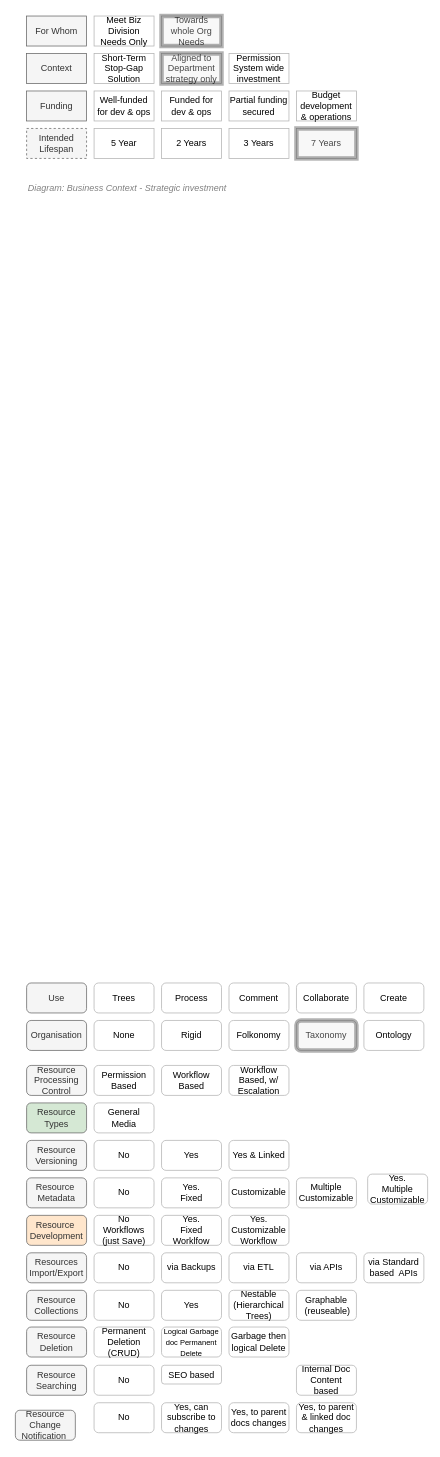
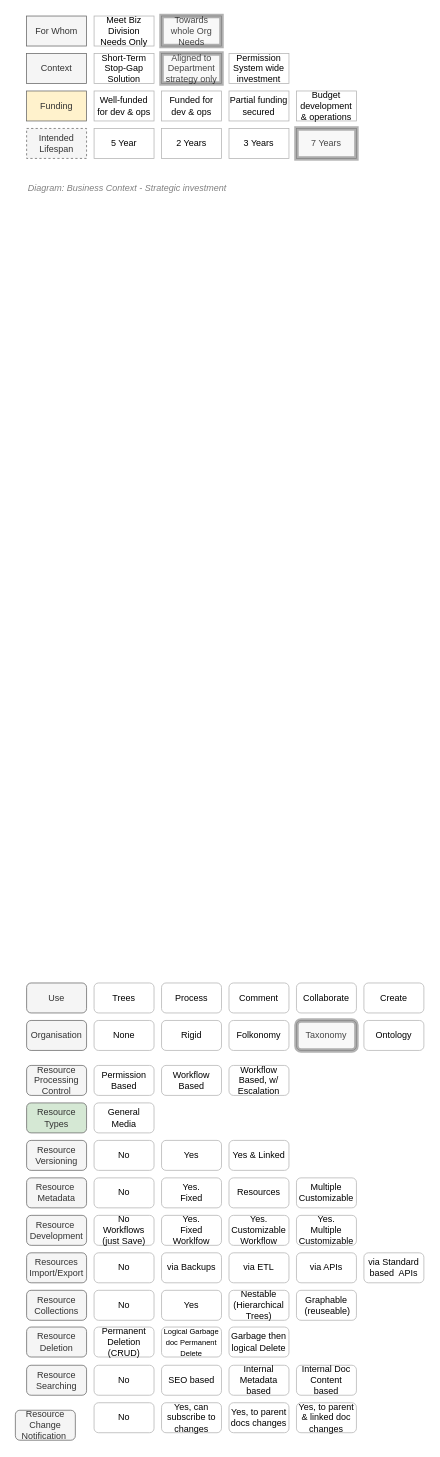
  <mxCell id="0" />
  <mxCell id="1" value="Diagram" style="" parent="0" />
  <mxCell id="2" value="Use" style="rounded=1;whiteSpace=wrap;html=1;shadow=0;glass=0;comic=0;strokeColor=#666666;fillColor=#f5f5f5;fontSize=12;align=center;fontColor=#333333;" parent="1" vertex="1"><mxGeometry x="35" y="1310" width="80" height="40" as="geometry" /></mxCell>
  <mxCell id="3" value="Trees" style="rounded=1;whiteSpace=wrap;html=1;shadow=0;glass=0;comic=0;strokeColor=#B3B3B3;fillColor=none;fontSize=12;align=center;" parent="1" vertex="1"><mxGeometry x="125" y="1310" width="80" height="40" as="geometry" /></mxCell>
  <mxCell id="4" value="Comment" style="rounded=1;whiteSpace=wrap;html=1;shadow=0;glass=0;comic=0;strokeColor=#B3B3B3;fillColor=none;fontSize=12;align=center;" parent="1" vertex="1"><mxGeometry x="305" y="1310" width="80" height="40" as="geometry" /></mxCell>
  <mxCell id="5" value="Collaborate" style="rounded=1;whiteSpace=wrap;html=1;shadow=0;glass=0;comic=0;strokeColor=#B3B3B3;fillColor=none;fontSize=12;align=center;" parent="1" vertex="1"><mxGeometry x="395" y="1310" width="80" height="40" as="geometry" /></mxCell>
  <mxCell id="6" value="Create" style="rounded=1;whiteSpace=wrap;html=1;shadow=0;glass=0;comic=0;strokeColor=#B3B3B3;fillColor=none;fontSize=12;align=center;" parent="1" vertex="1"><mxGeometry x="485" y="1310" width="80" height="40" as="geometry" /></mxCell>
  <mxCell id="7" value="Resource Types" style="rounded=1;whiteSpace=wrap;html=1;shadow=0;glass=0;comic=0;strokeColor=#666666;fillColor=#d5e8d4;fontSize=12;align=center;fontColor=#333333;" parent="1" vertex="1"><mxGeometry x="35" y="1470" width="80" height="40" as="geometry" /></mxCell>
- <mxCell id="8" value="Resource&amp;nbsp;&lt;br style=&quot;font-size: 12px&quot;&gt;Development" style="rounded=1;whiteSpace=wrap;html=1;shadow=0;glass=0;comic=0;strokeColor=#666666;fillColor=#ffe6cc;fontSize=12;align=center;fontColor=#333333;" parent="1" vertex="1"><mxGeometry x="35" y="1620" width="80" height="40" as="geometry" /></mxCell>
+ <mxCell id="8" value="Resource&amp;nbsp;&lt;br style=&quot;font-size: 12px&quot;&gt;Development" style="rounded=1;whiteSpace=wrap;html=1;shadow=0;glass=0;comic=0;strokeColor=#666666;fillColor=#f5f5f5;fontSize=12;align=center;fontColor=#333333;" parent="1" vertex="1"><mxGeometry x="35" y="1620" width="80" height="40" as="geometry" /></mxCell>
  <mxCell id="9" value="No&lt;br&gt;Workflows (just Save)" style="rounded=1;whiteSpace=wrap;html=1;shadow=0;glass=0;comic=0;strokeColor=#B3B3B3;fillColor=none;fontSize=12;align=center;" parent="1" vertex="1"><mxGeometry x="125" y="1620" width="80" height="40" as="geometry" /></mxCell>
  <mxCell id="10" value="Yes.&lt;br style=&quot;font-size: 12px&quot;&gt;Fixed Worklfow" style="rounded=1;whiteSpace=wrap;html=1;shadow=0;glass=0;comic=0;strokeColor=#B3B3B3;fillColor=none;fontSize=12;align=center;" parent="1" vertex="1"><mxGeometry x="215" y="1620" width="80" height="40" as="geometry" /></mxCell>
  <mxCell id="11" value="Yes.&lt;br&gt;Customizable Workflow" style="rounded=1;whiteSpace=wrap;html=1;shadow=0;glass=0;comic=0;strokeColor=#B3B3B3;fillColor=none;fontSize=12;align=center;" parent="1" vertex="1"><mxGeometry x="305" y="1620" width="80" height="40" as="geometry" /></mxCell>
- <mxCell id="12" value="Yes.&lt;br&gt;Multiple&lt;br style=&quot;font-size: 12px&quot;&gt;Customizable" style="rounded=1;whiteSpace=wrap;html=1;shadow=0;glass=0;comic=0;strokeColor=#B3B3B3;fillColor=none;fontSize=12;align=center;" parent="1" vertex="1"><mxGeometry x="490" y="1565" width="80" height="40" as="geometry" /></mxCell>
+ <mxCell id="12" value="Yes.&lt;br&gt;Multiple&lt;br style=&quot;font-size: 12px&quot;&gt;Customizable" style="rounded=1;whiteSpace=wrap;html=1;shadow=0;glass=0;comic=0;strokeColor=#B3B3B3;fillColor=none;fontSize=12;align=center;" parent="1" vertex="1"><mxGeometry x="395" y="1620" width="80" height="40" as="geometry" /></mxCell>
  <mxCell id="13" value="Resource&amp;nbsp;&lt;br style=&quot;font-size: 12px&quot;&gt;Metadata" style="rounded=1;whiteSpace=wrap;html=1;shadow=0;glass=0;comic=0;strokeColor=#666666;fillColor=#f5f5f5;fontSize=12;align=center;fontColor=#333333;" parent="1" vertex="1"><mxGeometry x="35" y="1570" width="80" height="40" as="geometry" /></mxCell>
  <mxCell id="14" value="No" style="rounded=1;whiteSpace=wrap;html=1;shadow=0;glass=0;comic=0;strokeColor=#B3B3B3;fillColor=none;fontSize=12;align=center;" parent="1" vertex="1"><mxGeometry x="125" y="1570" width="80" height="40" as="geometry" /></mxCell>
  <mxCell id="15" value="Yes.&lt;br style=&quot;font-size: 12px;&quot;&gt;Fixed" style="rounded=1;whiteSpace=wrap;html=1;shadow=0;glass=0;comic=0;strokeColor=#B3B3B3;fillColor=none;fontSize=12;align=center;" parent="1" vertex="1"><mxGeometry x="215" y="1570" width="80" height="40" as="geometry" /></mxCell>
- <mxCell id="16" value="Customizable" style="rounded=1;whiteSpace=wrap;html=1;shadow=0;glass=0;comic=0;strokeColor=#B3B3B3;fillColor=none;fontSize=12;align=center;" parent="1" vertex="1"><mxGeometry x="305" y="1570" width="80" height="40" as="geometry" /></mxCell>
+ <mxCell id="16" value="Resources" style="rounded=1;whiteSpace=wrap;html=1;shadow=0;glass=0;comic=0;strokeColor=#B3B3B3;fillColor=none;fontSize=12;align=center;" parent="1" vertex="1"><mxGeometry x="305" y="1570" width="80" height="40" as="geometry" /></mxCell>
  <mxCell id="17" value="Multiple&lt;br style=&quot;font-size: 12px;&quot;&gt;Customizable" style="rounded=1;whiteSpace=wrap;html=1;shadow=0;glass=0;comic=0;strokeColor=#B3B3B3;fillColor=none;fontSize=12;align=center;" parent="1" vertex="1"><mxGeometry x="395" y="1570" width="80" height="40" as="geometry" /></mxCell>
  <mxCell id="18" value="No" style="rounded=1;whiteSpace=wrap;html=1;shadow=0;glass=0;comic=0;strokeColor=#B3B3B3;fillColor=none;fontSize=12;align=center;" parent="1" vertex="1"><mxGeometry x="125" y="1520" width="80" height="40" as="geometry" /></mxCell>
  <mxCell id="19" value="Resource Versioning" style="rounded=1;whiteSpace=wrap;html=1;shadow=0;glass=0;comic=0;strokeColor=#666666;fillColor=#f5f5f5;fontSize=12;align=center;fontColor=#333333;" parent="1" vertex="1"><mxGeometry x="35" y="1520" width="80" height="40" as="geometry" /></mxCell>
  <mxCell id="20" value="Yes" style="rounded=1;whiteSpace=wrap;html=1;shadow=0;glass=0;comic=0;strokeColor=#B3B3B3;fillColor=none;fontSize=12;align=center;" parent="1" vertex="1"><mxGeometry x="215" y="1520" width="80" height="40" as="geometry" /></mxCell>
  <mxCell id="21" value="Yes &amp;amp; Linked" style="rounded=1;whiteSpace=wrap;html=1;shadow=0;glass=0;comic=0;strokeColor=#B3B3B3;fillColor=none;fontSize=12;align=center;" parent="1" vertex="1"><mxGeometry x="305" y="1520" width="80" height="40" as="geometry" /></mxCell>
  <mxCell id="22" value="General Media" style="rounded=1;whiteSpace=wrap;html=1;shadow=0;glass=0;comic=0;strokeColor=#B3B3B3;fillColor=none;fontSize=12;align=center;" parent="1" vertex="1"><mxGeometry x="125" y="1470" width="80" height="40" as="geometry" /></mxCell>
  <mxCell id="23" value="Resource Processing Control" style="rounded=1;whiteSpace=wrap;html=1;shadow=0;glass=0;comic=0;strokeColor=#666666;fillColor=#f5f5f5;fontSize=12;align=center;fontColor=#333333;" parent="1" vertex="1"><mxGeometry x="35" y="1420" width="80" height="40" as="geometry" /></mxCell>
  <mxCell id="24" value="Permission Based" style="rounded=1;whiteSpace=wrap;html=1;shadow=0;glass=0;comic=0;strokeColor=#B3B3B3;fillColor=none;fontSize=12;align=center;" parent="1" vertex="1"><mxGeometry x="125" y="1420" width="80" height="40" as="geometry" /></mxCell>
  <mxCell id="25" value="Workflow Based" style="rounded=1;whiteSpace=wrap;html=1;shadow=0;glass=0;comic=0;strokeColor=#B3B3B3;fillColor=none;fontSize=12;align=center;" parent="1" vertex="1"><mxGeometry x="215" y="1420" width="80" height="40" as="geometry" /></mxCell>
  <mxCell id="26" value="Workflow Based, w/ Escalation" style="rounded=1;whiteSpace=wrap;html=1;shadow=0;glass=0;comic=0;strokeColor=#B3B3B3;fillColor=none;fontSize=12;align=center;" parent="1" vertex="1"><mxGeometry x="305" y="1420" width="80" height="40" as="geometry" /></mxCell>
  <mxCell id="27" value="Resource Deletion" style="rounded=1;whiteSpace=wrap;html=1;shadow=0;glass=0;comic=0;strokeColor=#666666;fillColor=#f5f5f5;fontSize=12;align=center;fontColor=#333333;" parent="1" vertex="1"><mxGeometry x="35" y="1769" width="80" height="40" as="geometry" /></mxCell>
  <mxCell id="28" value="Permanent Deletion (CRUD)" style="rounded=1;whiteSpace=wrap;html=1;shadow=0;glass=0;comic=0;strokeColor=#B3B3B3;fillColor=none;fontSize=12;align=center;" parent="1" vertex="1"><mxGeometry x="125" y="1769" width="80" height="40" as="geometry" /></mxCell>
  <mxCell id="29" value="&lt;font style=&quot;font-size: 10px&quot;&gt;Logical Garbage doc Permanent Delete&lt;/font&gt;" style="rounded=1;whiteSpace=wrap;html=1;shadow=0;glass=0;comic=0;strokeColor=#B3B3B3;fillColor=none;fontSize=12;align=center;" parent="1" vertex="1"><mxGeometry x="215" y="1769" width="80" height="40" as="geometry" /></mxCell>
  <mxCell id="30" value="Garbage then logical Delete" style="rounded=1;whiteSpace=wrap;html=1;shadow=0;glass=0;comic=0;strokeColor=#B3B3B3;fillColor=none;fontSize=12;align=center;" parent="1" vertex="1"><mxGeometry x="305" y="1769" width="80" height="40" as="geometry" /></mxCell>
  <mxCell id="31" value="Resources&lt;br&gt;Import/Export &lt;br&gt;" style="rounded=1;whiteSpace=wrap;html=1;shadow=0;glass=0;comic=0;strokeColor=#666666;fillColor=#f5f5f5;fontSize=12;align=center;fontColor=#333333;" parent="1" vertex="1"><mxGeometry x="35" y="1670" width="80" height="40" as="geometry" /></mxCell>
  <mxCell id="32" value="No" style="rounded=1;whiteSpace=wrap;html=1;shadow=0;glass=0;comic=0;strokeColor=#B3B3B3;fillColor=none;fontSize=12;align=center;" parent="1" vertex="1"><mxGeometry x="125" y="1670" width="80" height="40" as="geometry" /></mxCell>
  <mxCell id="33" value="via ETL" style="rounded=1;whiteSpace=wrap;html=1;shadow=0;glass=0;comic=0;strokeColor=#B3B3B3;fillColor=none;fontSize=12;align=center;" parent="1" vertex="1"><mxGeometry x="305" y="1670" width="80" height="40" as="geometry" /></mxCell>
  <mxCell id="34" value="via Backups" style="rounded=1;whiteSpace=wrap;html=1;shadow=0;glass=0;comic=0;strokeColor=#B3B3B3;fillColor=none;fontSize=12;align=center;" parent="1" vertex="1"><mxGeometry x="215" y="1670" width="80" height="40" as="geometry" /></mxCell>
  <mxCell id="35" value="via APIs" style="rounded=1;whiteSpace=wrap;html=1;shadow=0;glass=0;comic=0;strokeColor=#B3B3B3;fillColor=none;fontSize=12;align=center;" parent="1" vertex="1"><mxGeometry x="395" y="1670" width="80" height="40" as="geometry" /></mxCell>
  <mxCell id="36" value="via Standard based&amp;nbsp; APIs" style="rounded=1;whiteSpace=wrap;html=1;shadow=0;glass=0;comic=0;strokeColor=#B3B3B3;fillColor=none;fontSize=12;align=center;" parent="1" vertex="1"><mxGeometry x="485" y="1670" width="80" height="40" as="geometry" /></mxCell>
  <mxCell id="37" value="Resource Collections" style="rounded=1;whiteSpace=wrap;html=1;shadow=0;glass=0;comic=0;strokeColor=#666666;fillColor=#f5f5f5;fontSize=12;align=center;fontColor=#333333;" parent="1" vertex="1"><mxGeometry x="35" y="1720" width="80" height="40" as="geometry" /></mxCell>
  <mxCell id="38" value="No" style="rounded=1;whiteSpace=wrap;html=1;shadow=0;glass=0;comic=0;strokeColor=#B3B3B3;fillColor=none;fontSize=12;align=center;" parent="1" vertex="1"><mxGeometry x="125" y="1720" width="80" height="40" as="geometry" /></mxCell>
  <mxCell id="39" value="Yes" style="rounded=1;whiteSpace=wrap;html=1;shadow=0;glass=0;comic=0;strokeColor=#B3B3B3;fillColor=none;fontSize=12;align=center;" parent="1" vertex="1"><mxGeometry x="215" y="1720" width="80" height="40" as="geometry" /></mxCell>
  <mxCell id="40" value="Nestable (Hierarchical Trees)" style="rounded=1;whiteSpace=wrap;html=1;shadow=0;glass=0;comic=0;strokeColor=#B3B3B3;fillColor=none;fontSize=12;align=center;" parent="1" vertex="1"><mxGeometry x="305" y="1720" width="80" height="40" as="geometry" /></mxCell>
  <mxCell id="41" value="Graphable&lt;br&gt;&amp;nbsp;(reuseable)" style="rounded=1;whiteSpace=wrap;html=1;shadow=0;glass=0;comic=0;strokeColor=#B3B3B3;fillColor=none;fontSize=12;align=center;" parent="1" vertex="1"><mxGeometry x="395" y="1720" width="80" height="40" as="geometry" /></mxCell>
  <mxCell id="42" value="Resource Searching" style="rounded=1;whiteSpace=wrap;html=1;shadow=0;glass=0;comic=0;strokeColor=#666666;fillColor=#f5f5f5;fontSize=12;align=center;fontColor=#333333;" parent="1" vertex="1"><mxGeometry x="35" y="1820" width="80" height="40" as="geometry" /></mxCell>
  <mxCell id="43" value="No" style="rounded=1;whiteSpace=wrap;html=1;shadow=0;glass=0;comic=0;strokeColor=#B3B3B3;fillColor=none;fontSize=12;align=center;" parent="1" vertex="1"><mxGeometry x="125" y="1870" width="80" height="40" as="geometry" /></mxCell>
- <mxCell id="44" value="SEO based" style="rounded=1;whiteSpace=wrap;html=1;shadow=0;glass=0;comic=0;strokeColor=#B3B3B3;fillColor=none;fontSize=12;align=center;" parent="1" vertex="1"><mxGeometry x="215" y="1820" width="80" height="25" as="geometry" /></mxCell>
+ <mxCell id="44" value="SEO based" style="rounded=1;whiteSpace=wrap;html=1;shadow=0;glass=0;comic=0;strokeColor=#B3B3B3;fillColor=none;fontSize=12;align=center;" parent="1" vertex="1"><mxGeometry x="215" y="1820" width="80" height="40" as="geometry" /></mxCell>
+ <mxCell id="45" value="Internal&lt;br&gt;Metadata based" style="rounded=1;whiteSpace=wrap;html=1;shadow=0;glass=0;comic=0;strokeColor=#B3B3B3;fillColor=none;fontSize=12;align=center;" parent="1" vertex="1"><mxGeometry x="305" y="1820" width="80" height="40" as="geometry" /></mxCell>
  <mxCell id="46" value="Internal Doc Content based" style="rounded=1;whiteSpace=wrap;html=1;shadow=0;glass=0;comic=0;strokeColor=#B3B3B3;fillColor=none;fontSize=12;align=center;" parent="1" vertex="1"><mxGeometry x="395" y="1820" width="80" height="40" as="geometry" /></mxCell>
  <mxCell id="47" value="Resource&lt;br&gt;Change Notification&amp;nbsp;" style="rounded=1;whiteSpace=wrap;html=1;shadow=0;glass=0;comic=0;strokeColor=#666666;fillColor=#f5f5f5;fontSize=12;align=center;fontColor=#333333;" parent="1" vertex="1"><mxGeometry x="20" y="1880" width="80" height="40" as="geometry" /></mxCell>
  <mxCell id="48" value="No" style="rounded=1;whiteSpace=wrap;html=1;shadow=0;glass=0;comic=0;strokeColor=#B3B3B3;fillColor=none;fontSize=12;align=center;" parent="1" vertex="1"><mxGeometry x="125" y="1820" width="80" height="40" as="geometry" /></mxCell>
  <mxCell id="49" value="Yes, can subscribe to changes" style="rounded=1;whiteSpace=wrap;html=1;shadow=0;glass=0;comic=0;strokeColor=#B3B3B3;fillColor=none;fontSize=12;align=center;" parent="1" vertex="1"><mxGeometry x="215" y="1870" width="80" height="40" as="geometry" /></mxCell>
  <mxCell id="50" value="Yes, to parent &amp;amp; linked doc changes" style="rounded=1;whiteSpace=wrap;html=1;shadow=0;glass=0;comic=0;strokeColor=#B3B3B3;fillColor=none;fontSize=12;align=center;" parent="1" vertex="1"><mxGeometry x="395" y="1870" width="80" height="40" as="geometry" /></mxCell>
  <mxCell id="51" value="Yes, to parent docs changes" style="rounded=1;whiteSpace=wrap;html=1;shadow=0;glass=0;comic=0;strokeColor=#B3B3B3;fillColor=none;fontSize=12;align=center;" parent="1" vertex="1"><mxGeometry x="305" y="1870" width="80" height="40" as="geometry" /></mxCell>
  <mxCell id="52" value="Process" style="rounded=1;whiteSpace=wrap;html=1;shadow=0;glass=0;comic=0;strokeColor=#B3B3B3;fillColor=none;fontSize=12;align=center;" parent="1" vertex="1"><mxGeometry x="215" y="1310" width="80" height="40" as="geometry" /></mxCell>
  <mxCell id="53" value="Organisation" style="rounded=1;whiteSpace=wrap;html=1;shadow=0;glass=0;comic=0;strokeColor=#666666;fillColor=#f5f5f5;fontSize=12;align=center;fontColor=#333333;" parent="1" vertex="1"><mxGeometry x="35" y="1360" width="80" height="40" as="geometry" /></mxCell>
  <mxCell id="54" value="None" style="rounded=1;whiteSpace=wrap;html=1;shadow=0;glass=0;comic=0;strokeColor=#B3B3B3;fillColor=none;fontSize=12;align=center;" parent="1" vertex="1"><mxGeometry x="125" y="1360" width="80" height="40" as="geometry" /></mxCell>
  <mxCell id="55" value="Taxonomy" style="rounded=1;whiteSpace=wrap;html=1;shadow=0;glass=0;comic=0;strokeColor=#B3B3B3;fillColor=none;fontSize=12;align=center;" parent="1" vertex="1"><mxGeometry x="395" y="1360" width="80" height="40" as="geometry" /></mxCell>
  <mxCell id="56" value="Ontology" style="rounded=1;whiteSpace=wrap;html=1;shadow=0;glass=0;comic=0;strokeColor=#B3B3B3;fillColor=none;fontSize=12;align=center;" parent="1" vertex="1"><mxGeometry x="485" y="1360" width="80" height="40" as="geometry" /></mxCell>
  <mxCell id="57" value="Folkonomy" style="rounded=1;whiteSpace=wrap;html=1;shadow=0;glass=0;comic=0;strokeColor=#B3B3B3;fillColor=none;fontSize=12;align=center;" parent="1" vertex="1"><mxGeometry x="305" y="1360" width="80" height="40" as="geometry" /></mxCell>
  <mxCell id="58" value="Rigid" style="rounded=1;whiteSpace=wrap;html=1;shadow=0;glass=0;comic=0;strokeColor=#B3B3B3;fillColor=none;fontSize=12;align=center;" parent="1" vertex="1"><mxGeometry x="215" y="1360" width="80" height="40" as="geometry" /></mxCell>
  <mxCell id="59" value="Meet Biz Division Needs Only" style="rounded=0;whiteSpace=wrap;html=1;shadow=0;glass=0;comic=0;strokeColor=#B3B3B3;fillColor=none;fontSize=12;align=center;" parent="1" vertex="1"><mxGeometry x="125" y="20" width="80" height="40" as="geometry" /></mxCell>
  <mxCell id="60" value="Towards whole Org Needs" style="rounded=0;whiteSpace=wrap;html=1;shadow=0;glass=0;comic=0;strokeColor=#B3B3B3;fillColor=none;fontSize=12;align=center;" parent="1" vertex="1"><mxGeometry x="215" y="20" width="80" height="40" as="geometry" /></mxCell>
  <mxCell id="61" value="For Whom" style="rounded=0;whiteSpace=wrap;html=1;shadow=0;glass=0;comic=0;strokeColor=#666666;fillColor=#f5f5f5;fontSize=12;align=center;fontColor=#333333;" parent="1" vertex="1"><mxGeometry x="35" y="20" width="80" height="40" as="geometry" /></mxCell>
  <mxCell id="62" value="Short-Term Stop-Gap Solution" style="rounded=0;whiteSpace=wrap;html=1;shadow=0;glass=0;comic=0;strokeColor=#B3B3B3;fillColor=none;fontSize=12;align=center;" parent="1" vertex="1"><mxGeometry x="125" y="70" width="80" height="40" as="geometry" /></mxCell>
  <mxCell id="63" value="Permission System wide investment" style="rounded=0;whiteSpace=wrap;html=1;shadow=0;glass=0;comic=0;strokeColor=#B3B3B3;fillColor=none;fontSize=12;align=center;" parent="1" vertex="1"><mxGeometry x="305" y="70" width="80" height="40" as="geometry" /></mxCell>
  <mxCell id="64" value="Context" style="rounded=0;whiteSpace=wrap;html=1;shadow=0;glass=0;comic=0;strokeColor=#666666;fillColor=#f5f5f5;fontSize=12;align=center;fontColor=#333333;" parent="1" vertex="1"><mxGeometry x="35" y="70" width="80" height="40" as="geometry" /></mxCell>
  <mxCell id="65" value="Intended Lifespan" style="rounded=0;whiteSpace=wrap;html=1;shadow=0;glass=0;comic=0;strokeColor=#666666;fillColor=#f5f5f5;fontSize=12;align=center;fontColor=#333333;dashed=1;" parent="1" vertex="1"><mxGeometry x="35" y="170" width="80" height="40" as="geometry" /></mxCell>
  <mxCell id="66" value="5 Year" style="rounded=0;whiteSpace=wrap;html=1;shadow=0;glass=0;comic=0;strokeColor=#B3B3B3;fillColor=none;fontSize=12;align=center;" parent="1" vertex="1"><mxGeometry x="125" y="170" width="80" height="40" as="geometry" /></mxCell>
  <mxCell id="67" value="2 Years" style="rounded=0;whiteSpace=wrap;html=1;shadow=0;glass=0;comic=0;strokeColor=#B3B3B3;fillColor=none;fontSize=12;align=center;" parent="1" vertex="1"><mxGeometry x="215" y="170" width="80" height="40" as="geometry" /></mxCell>
  <mxCell id="68" value="3 Years" style="rounded=0;whiteSpace=wrap;html=1;shadow=0;glass=0;comic=0;strokeColor=#B3B3B3;fillColor=none;fontSize=12;align=center;" parent="1" vertex="1"><mxGeometry x="305" y="170" width="80" height="40" as="geometry" /></mxCell>
  <mxCell id="69" value="7 Years" style="rounded=0;whiteSpace=wrap;html=1;shadow=0;glass=0;comic=0;strokeColor=#B3B3B3;fillColor=none;fontSize=12;align=center;" parent="1" vertex="1"><mxGeometry x="395" y="170" width="80" height="40" as="geometry" /></mxCell>
  <mxCell id="70" value="Well-funded for dev &amp;amp; ops" style="rounded=0;whiteSpace=wrap;html=1;shadow=0;glass=0;comic=0;strokeColor=#B3B3B3;fillColor=none;fontSize=12;align=center;" parent="1" vertex="1"><mxGeometry x="125" y="120" width="80" height="40" as="geometry" /></mxCell>
- <mxCell id="71" value="Funding" style="rounded=0;whiteSpace=wrap;html=1;shadow=0;glass=0;comic=0;strokeColor=#666666;fillColor=#f5f5f5;fontSize=12;align=center;fontColor=#333333;" parent="1" vertex="1"><mxGeometry x="35" y="120" width="80" height="40" as="geometry" /></mxCell>
+ <mxCell id="71" value="Funding" style="rounded=0;whiteSpace=wrap;html=1;shadow=0;glass=0;comic=0;strokeColor=#666666;fillColor=#fff2cc;fontSize=12;align=center;fontColor=#333333;" parent="1" vertex="1"><mxGeometry x="35" y="120" width="80" height="40" as="geometry" /></mxCell>
  <mxCell id="72" value="Funded for dev &amp;amp; ops" style="rounded=0;whiteSpace=wrap;html=1;shadow=0;glass=0;comic=0;strokeColor=#B3B3B3;fillColor=none;fontSize=12;align=center;" parent="1" vertex="1"><mxGeometry x="215" y="120" width="80" height="40" as="geometry" /></mxCell>
  <mxCell id="73" value="Partial funding secured" style="rounded=0;whiteSpace=wrap;html=1;shadow=0;glass=0;comic=0;strokeColor=#B3B3B3;fillColor=none;fontSize=12;align=center;" parent="1" vertex="1"><mxGeometry x="305" y="120" width="80" height="40" as="geometry" /></mxCell>
  <mxCell id="74" value="Budget development &amp;amp; operations" style="rounded=0;whiteSpace=wrap;html=1;shadow=0;glass=0;comic=0;strokeColor=#B3B3B3;fillColor=none;fontSize=12;align=center;" parent="1" vertex="1"><mxGeometry x="395" y="120" width="80" height="40" as="geometry" /></mxCell>
  <mxCell id="75" value="Aligned to Department strategy only" style="rounded=0;whiteSpace=wrap;html=1;shadow=0;glass=0;comic=0;strokeColor=#B3B3B3;fillColor=none;fontSize=12;align=center;" parent="1" vertex="1"><mxGeometry x="215" y="70" width="80" height="40" as="geometry" /></mxCell>
  <mxCell id="76" value="Overlays" style="" parent="0" />
  <mxCell id="77" value="" style="rounded=0;whiteSpace=wrap;html=1;shadow=0;glass=0;comic=0;strokeColor=#000000;fillColor=#E6E6E6;fontSize=10;align=center;strokeWidth=6;opacity=30;" parent="76" vertex="1"><mxGeometry x="395" y="170" width="80" height="40" as="geometry" /></mxCell>
  <mxCell id="78" value="" style="rounded=0;whiteSpace=wrap;html=1;shadow=0;glass=0;comic=0;strokeColor=#000000;fillColor=#E6E6E6;fontSize=10;align=center;strokeWidth=6;opacity=30;" parent="76" vertex="1"><mxGeometry x="215" y="70" width="80" height="40" as="geometry" /></mxCell>
  <mxCell id="79" value="" style="rounded=0;whiteSpace=wrap;html=1;shadow=0;glass=0;comic=0;strokeColor=#000000;fillColor=#E6E6E6;fontSize=10;align=center;strokeWidth=6;opacity=30;" parent="76" vertex="1"><mxGeometry x="215" y="20" width="80" height="40" as="geometry" /></mxCell>
  <mxCell id="80" value="" style="rounded=1;whiteSpace=wrap;html=1;shadow=0;glass=0;comic=0;strokeColor=#000000;fillColor=#E6E6E6;fontSize=10;align=center;strokeWidth=6;opacity=30;" parent="76" vertex="1"><mxGeometry x="395" y="1360" width="80" height="40" as="geometry" /></mxCell>
  <mxCell id="81" value="Title/Diagram" parent="0" />
  <mxCell id="82" value="&lt;font style=&quot;font-size: 12px ; font-weight: normal&quot;&gt;&lt;i&gt;Diagram: &lt;/i&gt;&lt;i&gt;Business Context - Strategic investment&lt;/i&gt;&lt;/font&gt;" style="text;strokeColor=none;fillColor=none;html=1;fontSize=10;fontStyle=1;verticalAlign=middle;align=left;shadow=0;glass=0;comic=0;opacity=30;fontColor=#808080;" parent="81" vertex="1"><mxGeometry x="35" y="240" width="520" height="20" as="geometry" /></mxCell>
